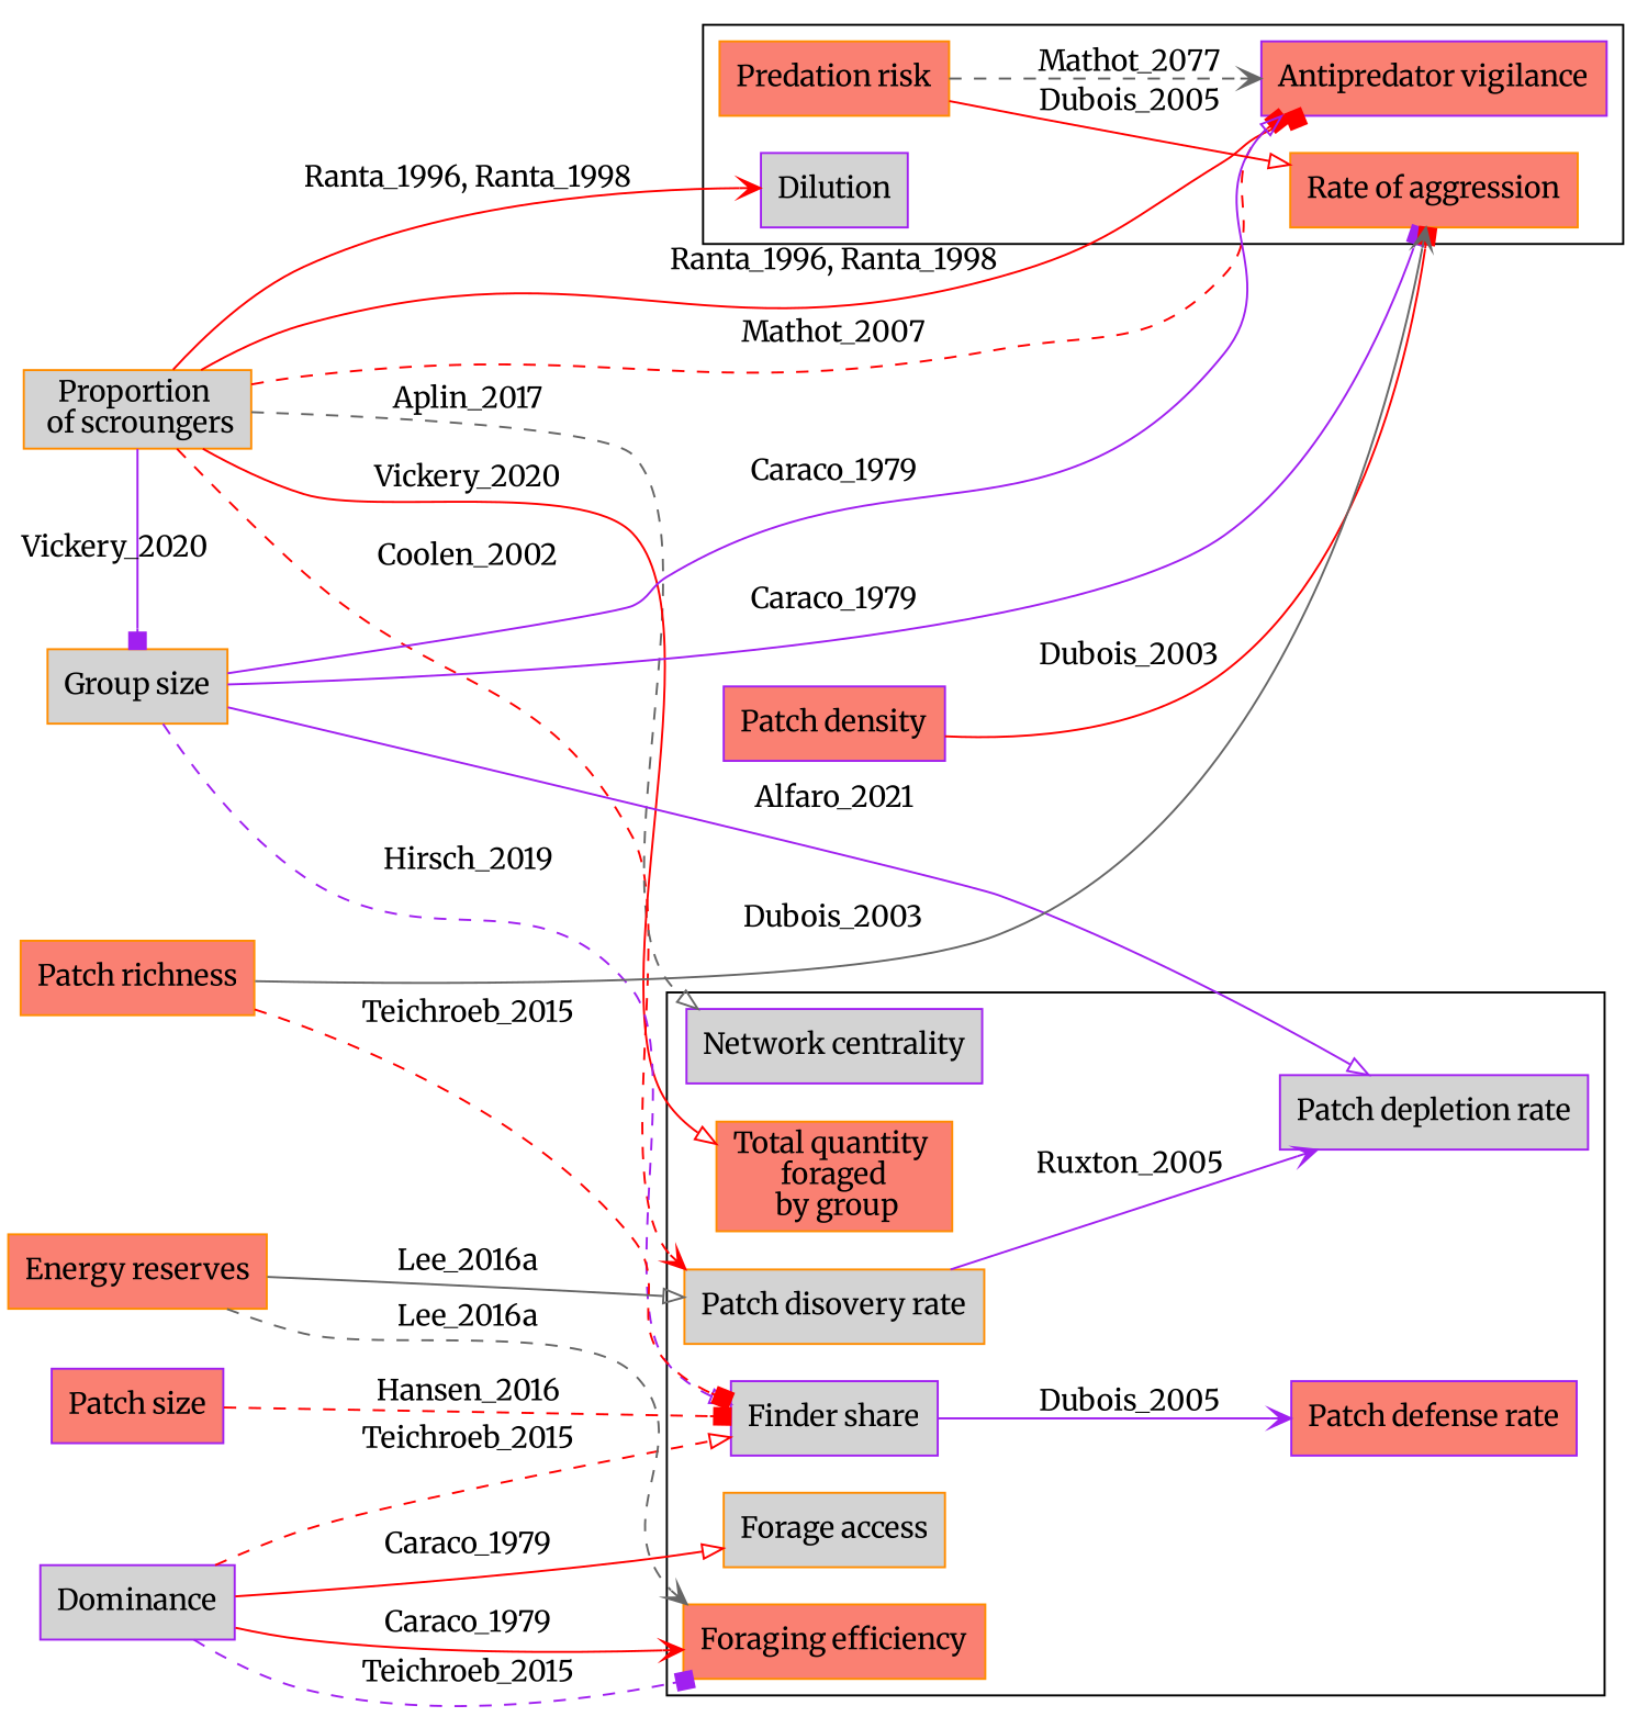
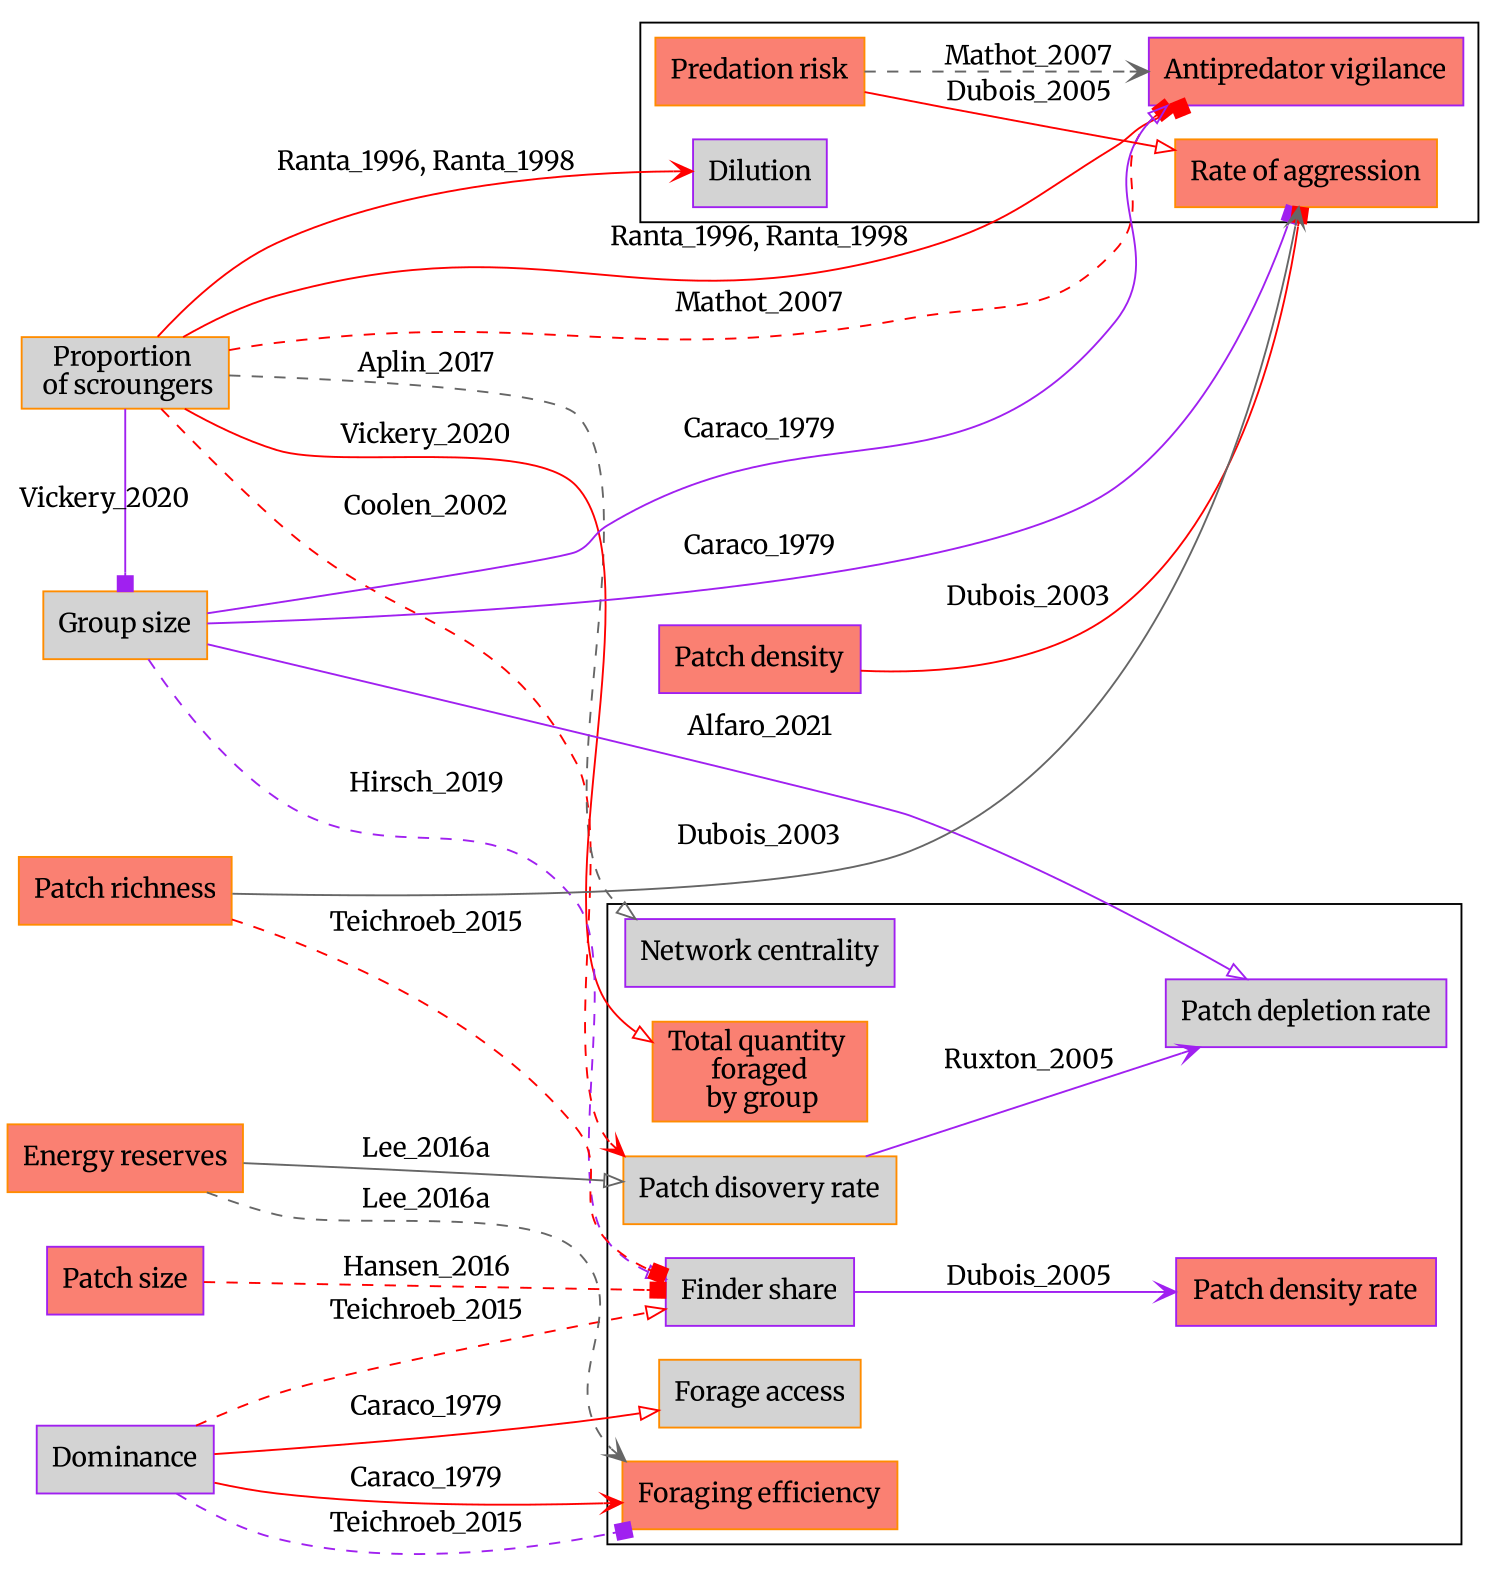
  digraph {
    fontname=Merriweather
    fontsize=12
    rankdir=LR
    node [color=darkorange fillcolor=salmon fontname=Merriweather shape=box style=filled]
    edge [arrowhead=onormal color=red fontname=Merriweather style=solid]
    n1 [fillcolor=lightgrey label="Proportion \n of scroungers"]
    n2 [fillcolor=lightgrey label="Group size"]
    n3 [label="Rate of aggression"]
    n4 [label="Predation risk"]
    n5 [color=purple label="Antipredator vigilance"]
    n6 [color=purple fillcolor=lightgrey label=Dilution]
    n7 [color=purple fillcolor=lightgrey label="Finder share"]
    n8 [label="Foraging efficiency"]
    n9 [fillcolor=lightgrey label="Forage access"]
    n10 [fillcolor=lightgrey label="Patch disovery rate"]
    n11 [color=purple fillcolor=lightgrey label="Patch depletion rate"]
    n12 [color=purple fillcolor=lightgrey label="Network centrality"]
-   n13 [color=purple label="Patch defense rate"]
+   n13 [color=purple label="Patch density rate"]
    n14 [label="Total quantity \n foraged \n by group"]
    n15 [color=purple label="Patch density"]
    n16 [label="Patch richness"]
    n17 [color=purple label="Patch size"]
    n18 [color=purple fillcolor=lightgrey label=Dominance]
    n19 [label="Energy reserves"]
    subgraph sub_1 {
      rank=same
      n1
      n2
    }
    subgraph cluster_2 {
      n3
      n4
      n5
      n6
    }
    subgraph cluster_3 {
      n7
      n8
      n9
      n10
      n11
      n12
      n13
      n14
    }
    n1 -> n2 [arrowhead=box color=purple label=Vickery_2020]
    n1 -> n5 [arrowhead=box label="Ranta_1996, Ranta_1998"]
    n1 -> n5 [arrowhead=box label=Mathot_2007 style=dashed]
    n1 -> n6 [arrowhead=vee label="Ranta_1996, Ranta_1998"]
    n1 -> n10 [arrowhead=vee label=Coolen_2002 style=dashed]
    n1 -> n12 [color=gray40 label=Aplin_2017 style=dashed]
    n1 -> n14 [label=Vickery_2020]
    n2 -> n3 [arrowhead=box color=purple label=Caraco_1979]
    n2 -> n5 [color=purple label=Caraco_1979]
    n2 -> n7 [color=purple label=Hirsch_2019 style=dashed]
    n2 -> n11 [color=purple label=Alfaro_2021]
    n4 -> n3 [label=Dubois_2005]
-   n4 -> n5 [arrowhead=vee color=gray40 label=Mathot_2077 style=dashed]
+   n4 -> n5 [arrowhead=vee color=gray40 label=Mathot_2007 style=dashed]
    n7 -> n13 [arrowhead=vee color=purple label=Dubois_2005]
    n10 -> n11 [arrowhead=vee color=purple label=Ruxton_2005]
    n15 -> n3 [arrowhead=box label=Dubois_2003]
    n16 -> n3 [arrowhead=vee color=gray40 label=Dubois_2003]
    n16 -> n7 [arrowhead=box label=Teichroeb_2015 style=dashed]
    n17 -> n7 [arrowhead=box label=Hansen_2016 style=dashed]
    n18 -> n7 [label=Teichroeb_2015 style=dashed]
    n18 -> n8 [arrowhead=vee label=Caraco_1979]
    n18 -> n8 [arrowhead=box color=purple label=Teichroeb_2015 style=dashed]
    n18 -> n9 [label=Caraco_1979]
    n19 -> n8 [arrowhead=vee color=gray40 label=Lee_2016a style=dashed]
    n19 -> n10 [color=gray40 label=Lee_2016a]
  }
